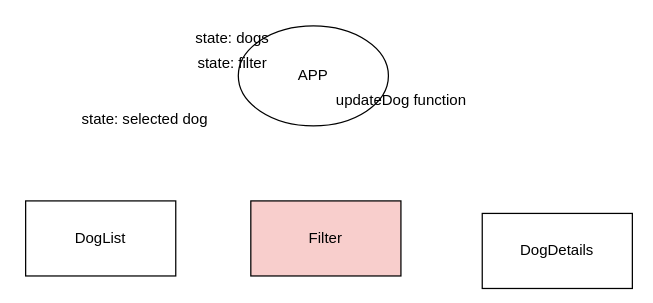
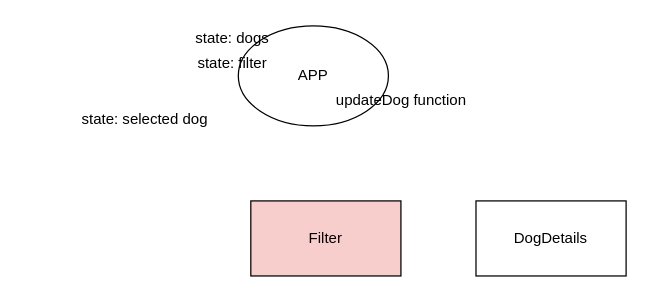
  <mxCell id="0" />
  <mxCell id="1" parent="0" />
  <mxCell id="2" value="APP" style="ellipse;whiteSpace=wrap;html=1;" vertex="1" parent="1"><mxGeometry x="190" y="20" width="120" height="80" as="geometry" /></mxCell>
- <mxCell id="3" value="DogList" style="rounded=0;whiteSpace=wrap;html=1;" vertex="1" parent="1"><mxGeometry x="20" y="160" width="120" height="60" as="geometry" /></mxCell>
  <mxCell id="4" value="Filter" style="rounded=0;whiteSpace=wrap;html=1;fillColor=#f8cecc;" vertex="1" parent="1"><mxGeometry x="200" y="160" width="120" height="60" as="geometry" /></mxCell>
- <mxCell id="5" value="DogDetails" style="rounded=0;whiteSpace=wrap;html=1;" vertex="1" parent="1"><mxGeometry x="385" y="170" width="120" height="60" as="geometry" /></mxCell>
+ <mxCell id="5" value="DogDetails" style="rounded=0;whiteSpace=wrap;html=1;" vertex="1" parent="1"><mxGeometry x="380" y="160" width="120" height="60" as="geometry" /></mxCell>
  <mxCell id="6" value="state: dogs" style="text;html=1;align=center;verticalAlign=middle;resizable=0;points=[];autosize=1;strokeColor=none;fillColor=none;" vertex="1" parent="1"><mxGeometry x="150" y="20" width="70" height="20" as="geometry" /></mxCell>
  <mxCell id="7" value="state: filter" style="text;html=1;align=center;verticalAlign=middle;resizable=0;points=[];autosize=1;strokeColor=none;fillColor=none;" vertex="1" parent="1"><mxGeometry x="150" y="40" width="70" height="20" as="geometry" /></mxCell>
  <mxCell id="8" value="state: selected dog" style="text;html=1;align=center;verticalAlign=middle;resizable=0;points=[];autosize=1;strokeColor=none;fillColor=none;" vertex="1" parent="1"><mxGeometry x="55" y="85" width="120" height="20" as="geometry" /></mxCell>
  <mxCell id="9" value="updateDog function" style="text;html=1;align=center;verticalAlign=middle;resizable=0;points=[];autosize=1;strokeColor=none;fillColor=none;" vertex="1" parent="1"><mxGeometry x="260" y="70" width="120" height="20" as="geometry" /></mxCell>
